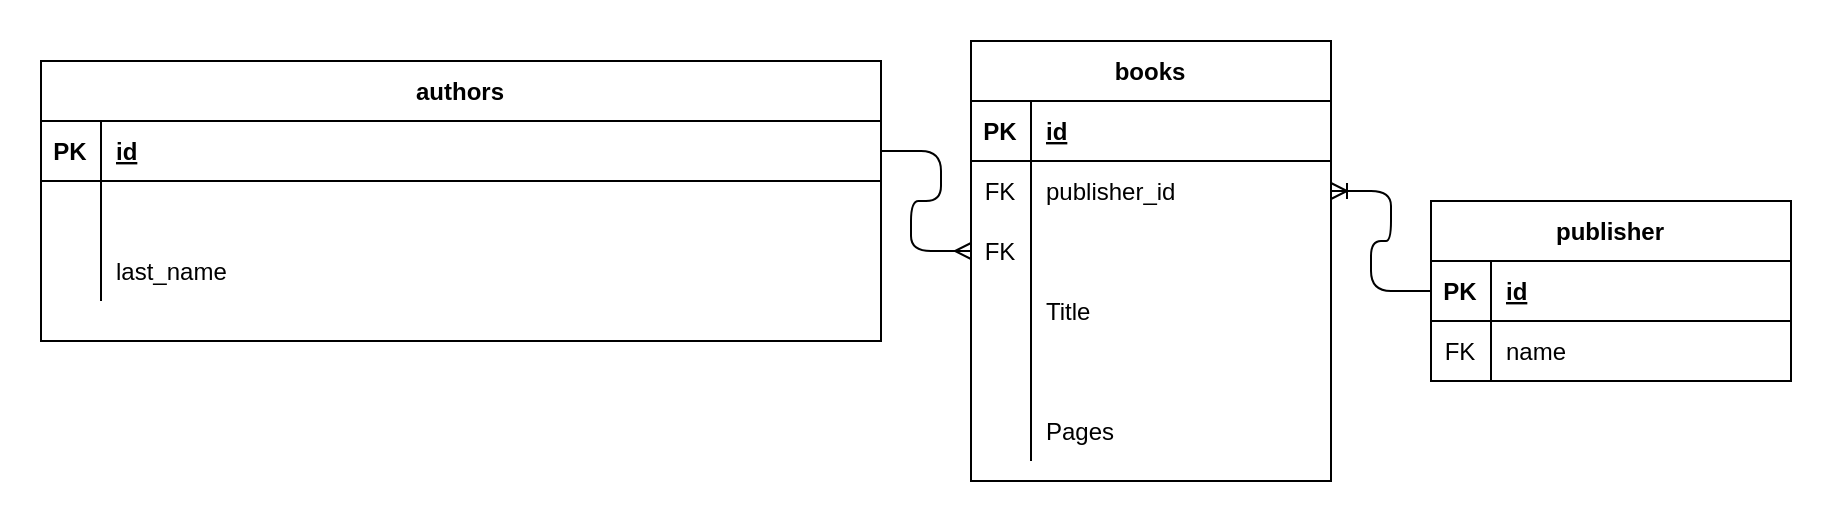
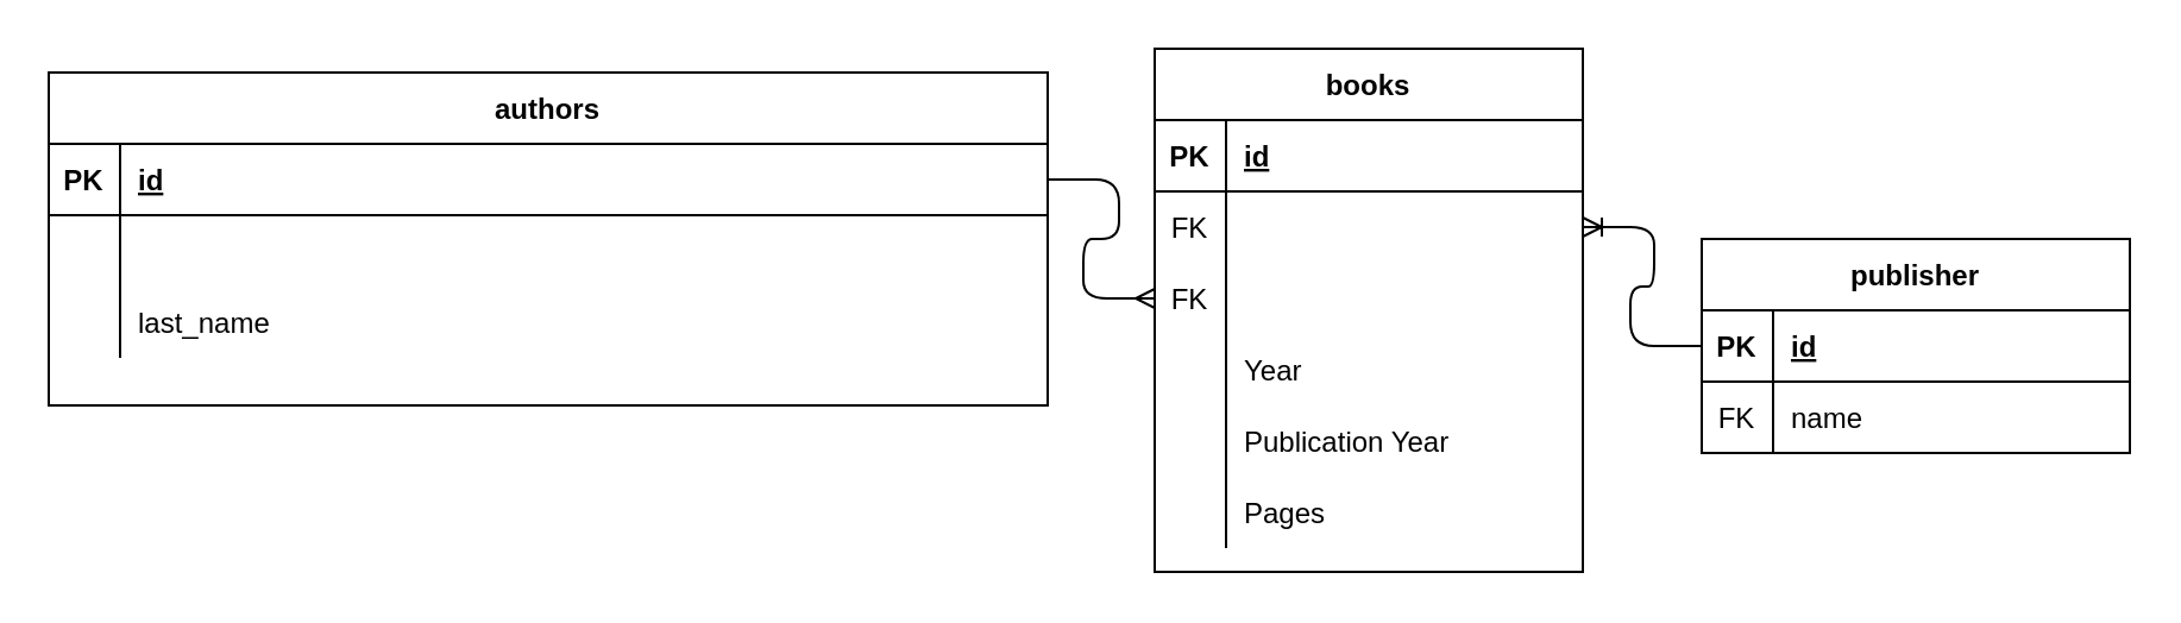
  <mxCell id="0" />
  <mxCell id="1" parent="0" />
  <mxCell id="2" value="authors" style="shape=table;startSize=30;container=1;collapsible=1;childLayout=tableLayout;fixedRows=1;rowLines=0;fontStyle=1;align=center;resizeLast=1;" parent="1" vertex="1"><mxGeometry x="20" y="30" width="420" height="140" as="geometry" /></mxCell>
  <mxCell id="3" value="" style="shape=partialRectangle;collapsible=0;dropTarget=0;pointerEvents=0;fillColor=none;top=0;left=0;bottom=1;right=0;points=[[0,0.5],[1,0.5]];portConstraint=eastwest;" parent="2" vertex="1"><mxGeometry y="30" width="420" height="30" as="geometry" /></mxCell>
  <mxCell id="4" value="PK" style="shape=partialRectangle;connectable=0;fillColor=none;top=0;left=0;bottom=0;right=0;fontStyle=1;overflow=hidden;" parent="3" vertex="1"><mxGeometry width="30" height="30" as="geometry" /></mxCell>
  <mxCell id="5" value="id" style="shape=partialRectangle;connectable=0;fillColor=none;top=0;left=0;bottom=0;right=0;align=left;spacingLeft=6;fontStyle=5;overflow=hidden;" parent="3" vertex="1"><mxGeometry x="30" width="390" height="30" as="geometry" /></mxCell>
  <mxCell id="6" value="" style="shape=partialRectangle;collapsible=0;dropTarget=0;pointerEvents=0;fillColor=none;top=0;left=0;bottom=0;right=0;points=[[0,0.5],[1,0.5]];portConstraint=eastwest;" parent="2" vertex="1"><mxGeometry y="60" width="420" height="30" as="geometry" /></mxCell>
  <mxCell id="7" value="" style="shape=partialRectangle;connectable=0;fillColor=none;top=0;left=0;bottom=0;right=0;editable=1;overflow=hidden;" parent="6" vertex="1"><mxGeometry width="30" height="30" as="geometry" /></mxCell>
  <mxCell id="8" value="" style="shape=partialRectangle;collapsible=0;dropTarget=0;pointerEvents=0;fillColor=none;top=0;left=0;bottom=0;right=0;points=[[0,0.5],[1,0.5]];portConstraint=eastwest;" parent="2" vertex="1"><mxGeometry y="90" width="420" height="30" as="geometry" /></mxCell>
  <mxCell id="9" value="" style="shape=partialRectangle;connectable=0;fillColor=none;top=0;left=0;bottom=0;right=0;editable=1;overflow=hidden;" parent="8" vertex="1"><mxGeometry width="30" height="30" as="geometry" /></mxCell>
  <mxCell id="10" value="last_name" style="shape=partialRectangle;connectable=0;fillColor=none;top=0;left=0;bottom=0;right=0;align=left;spacingLeft=6;overflow=hidden;" parent="8" vertex="1"><mxGeometry x="30" width="390" height="30" as="geometry" /></mxCell>
  <mxCell id="11" value="books" style="shape=table;startSize=30;container=1;collapsible=1;childLayout=tableLayout;fixedRows=1;rowLines=0;fontStyle=1;align=center;resizeLast=1;" parent="1" vertex="1"><mxGeometry x="485" y="20" width="180" height="220" as="geometry" /></mxCell>
  <mxCell id="12" value="" style="shape=partialRectangle;collapsible=0;dropTarget=0;pointerEvents=0;fillColor=none;top=0;left=0;bottom=1;right=0;points=[[0,0.5],[1,0.5]];portConstraint=eastwest;" parent="11" vertex="1"><mxGeometry y="30" width="180" height="30" as="geometry" /></mxCell>
  <mxCell id="13" value="PK" style="shape=partialRectangle;connectable=0;fillColor=none;top=0;left=0;bottom=0;right=0;fontStyle=1;overflow=hidden;" parent="12" vertex="1"><mxGeometry width="30" height="30" as="geometry" /></mxCell>
  <mxCell id="14" value="id" style="shape=partialRectangle;connectable=0;fillColor=none;top=0;left=0;bottom=0;right=0;align=left;spacingLeft=6;fontStyle=5;overflow=hidden;" parent="12" vertex="1"><mxGeometry x="30" width="150" height="30" as="geometry" /></mxCell>
  <mxCell id="15" value="" style="shape=partialRectangle;collapsible=0;dropTarget=0;pointerEvents=0;fillColor=none;top=0;left=0;bottom=0;right=0;points=[[0,0.5],[1,0.5]];portConstraint=eastwest;" parent="11" vertex="1"><mxGeometry y="60" width="180" height="30" as="geometry" /></mxCell>
  <mxCell id="16" value="FK" style="shape=partialRectangle;connectable=0;fillColor=none;top=0;left=0;bottom=0;right=0;editable=1;overflow=hidden;" parent="15" vertex="1"><mxGeometry width="30" height="30" as="geometry" /></mxCell>
- <mxCell id="17" value="publisher_id" style="shape=partialRectangle;connectable=0;fillColor=none;top=0;left=0;bottom=0;right=0;align=left;spacingLeft=6;overflow=hidden;" parent="15" vertex="1"><mxGeometry x="30" width="150" height="30" as="geometry" /></mxCell>
  <mxCell id="18" value="" style="shape=partialRectangle;collapsible=0;dropTarget=0;pointerEvents=0;fillColor=none;top=0;left=0;bottom=0;right=0;points=[[0,0.5],[1,0.5]];portConstraint=eastwest;" parent="11" vertex="1"><mxGeometry y="90" width="180" height="30" as="geometry" /></mxCell>
  <mxCell id="19" value="FK" style="shape=partialRectangle;connectable=0;fillColor=none;top=0;left=0;bottom=0;right=0;editable=1;overflow=hidden;" parent="18" vertex="1"><mxGeometry width="30" height="30" as="geometry" /></mxCell>
  <mxCell id="20" value="" style="shape=partialRectangle;collapsible=0;dropTarget=0;pointerEvents=0;fillColor=none;top=0;left=0;bottom=0;right=0;points=[[0,0.5],[1,0.5]];portConstraint=eastwest;" parent="11" vertex="1"><mxGeometry y="120" width="180" height="30" as="geometry" /></mxCell>
  <mxCell id="21" value="" style="shape=partialRectangle;connectable=0;fillColor=none;top=0;left=0;bottom=0;right=0;editable=1;overflow=hidden;" parent="20" vertex="1"><mxGeometry width="30" height="30" as="geometry" /></mxCell>
- <mxCell id="22" value="Title" style="shape=partialRectangle;connectable=0;fillColor=none;top=0;left=0;bottom=0;right=0;align=left;spacingLeft=6;overflow=hidden;" parent="20" vertex="1"><mxGeometry x="30" width="150" height="30" as="geometry" /></mxCell>
+ <mxCell id="22" value="Year" style="shape=partialRectangle;connectable=0;fillColor=none;top=0;left=0;bottom=0;right=0;align=left;spacingLeft=6;overflow=hidden;" parent="20" vertex="1"><mxGeometry x="30" width="150" height="30" as="geometry" /></mxCell>
  <mxCell id="23" value="" style="shape=partialRectangle;collapsible=0;dropTarget=0;pointerEvents=0;fillColor=none;top=0;left=0;bottom=0;right=0;points=[[0,0.5],[1,0.5]];portConstraint=eastwest;" parent="11" vertex="1"><mxGeometry y="150" width="180" height="30" as="geometry" /></mxCell>
  <mxCell id="24" value="" style="shape=partialRectangle;connectable=0;fillColor=none;top=0;left=0;bottom=0;right=0;editable=1;overflow=hidden;" parent="23" vertex="1"><mxGeometry width="30" height="30" as="geometry" /></mxCell>
+ <mxCell id="25" value="Publication Year" style="shape=partialRectangle;connectable=0;fillColor=none;top=0;left=0;bottom=0;right=0;align=left;spacingLeft=6;overflow=hidden;" parent="23" vertex="1"><mxGeometry x="30" width="150" height="30" as="geometry" /></mxCell>
  <mxCell id="26" value="" style="shape=partialRectangle;collapsible=0;dropTarget=0;pointerEvents=0;fillColor=none;top=0;left=0;bottom=0;right=0;points=[[0,0.5],[1,0.5]];portConstraint=eastwest;" parent="11" vertex="1"><mxGeometry y="180" width="180" height="30" as="geometry" /></mxCell>
  <mxCell id="27" value="" style="shape=partialRectangle;connectable=0;fillColor=none;top=0;left=0;bottom=0;right=0;editable=1;overflow=hidden;" parent="26" vertex="1"><mxGeometry width="30" height="30" as="geometry" /></mxCell>
  <mxCell id="28" value="Pages" style="shape=partialRectangle;connectable=0;fillColor=none;top=0;left=0;bottom=0;right=0;align=left;spacingLeft=6;overflow=hidden;" parent="26" vertex="1"><mxGeometry x="30" width="150" height="30" as="geometry" /></mxCell>
  <mxCell id="29" value="publisher" style="shape=table;startSize=30;container=1;collapsible=1;childLayout=tableLayout;fixedRows=1;rowLines=0;fontStyle=1;align=center;resizeLast=1;" parent="1" vertex="1"><mxGeometry x="715" y="100" width="180" height="90" as="geometry" /></mxCell>
  <mxCell id="30" value="" style="shape=partialRectangle;collapsible=0;dropTarget=0;pointerEvents=0;fillColor=none;top=0;left=0;bottom=1;right=0;points=[[0,0.5],[1,0.5]];portConstraint=eastwest;" parent="29" vertex="1"><mxGeometry y="30" width="180" height="30" as="geometry" /></mxCell>
  <mxCell id="31" value="PK" style="shape=partialRectangle;connectable=0;fillColor=none;top=0;left=0;bottom=0;right=0;fontStyle=1;overflow=hidden;" parent="30" vertex="1"><mxGeometry width="30" height="30" as="geometry" /></mxCell>
  <mxCell id="32" value="id" style="shape=partialRectangle;connectable=0;fillColor=none;top=0;left=0;bottom=0;right=0;align=left;spacingLeft=6;fontStyle=5;overflow=hidden;" parent="30" vertex="1"><mxGeometry x="30" width="150" height="30" as="geometry" /></mxCell>
  <mxCell id="33" value="" style="shape=partialRectangle;collapsible=0;dropTarget=0;pointerEvents=0;fillColor=none;top=0;left=0;bottom=0;right=0;points=[[0,0.5],[1,0.5]];portConstraint=eastwest;" parent="29" vertex="1"><mxGeometry y="60" width="180" height="30" as="geometry" /></mxCell>
  <mxCell id="34" value="FK" style="shape=partialRectangle;connectable=0;fillColor=none;top=0;left=0;bottom=0;right=0;editable=1;overflow=hidden;" parent="33" vertex="1"><mxGeometry width="30" height="30" as="geometry" /></mxCell>
  <mxCell id="35" value="name" style="shape=partialRectangle;connectable=0;fillColor=none;top=0;left=0;bottom=0;right=0;align=left;spacingLeft=6;overflow=hidden;" parent="33" vertex="1"><mxGeometry x="30" width="150" height="30" as="geometry" /></mxCell>
  <mxCell id="36" value="" style="edgeStyle=entityRelationEdgeStyle;fontSize=12;html=1;endArrow=ERoneToMany;exitX=0;exitY=0.5;exitDx=0;exitDy=0;" parent="1" source="30" target="15" edge="1"><mxGeometry width="100" height="100" relative="1" as="geometry"><mxPoint x="385" y="230" as="sourcePoint" /><mxPoint x="515" y="195" as="targetPoint" /></mxGeometry></mxCell>
  <mxCell id="37" value="" style="edgeStyle=entityRelationEdgeStyle;fontSize=12;html=1;endArrow=ERmany;exitX=1;exitY=0.5;exitDx=0;exitDy=0;" parent="1" source="3" target="18" edge="1"><mxGeometry width="100" height="100" relative="1" as="geometry"><mxPoint x="385" y="230" as="sourcePoint" /><mxPoint x="485" y="130" as="targetPoint" /></mxGeometry></mxCell>
